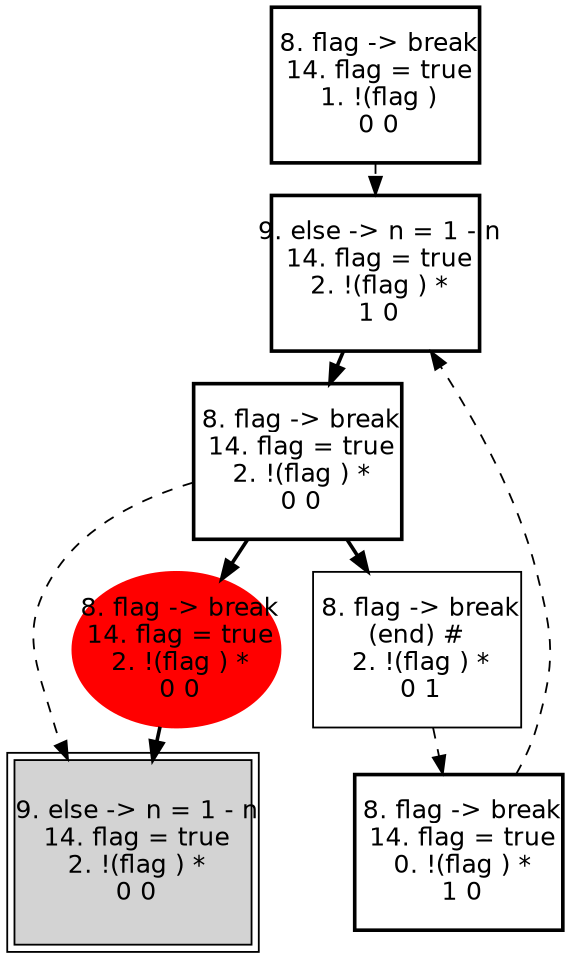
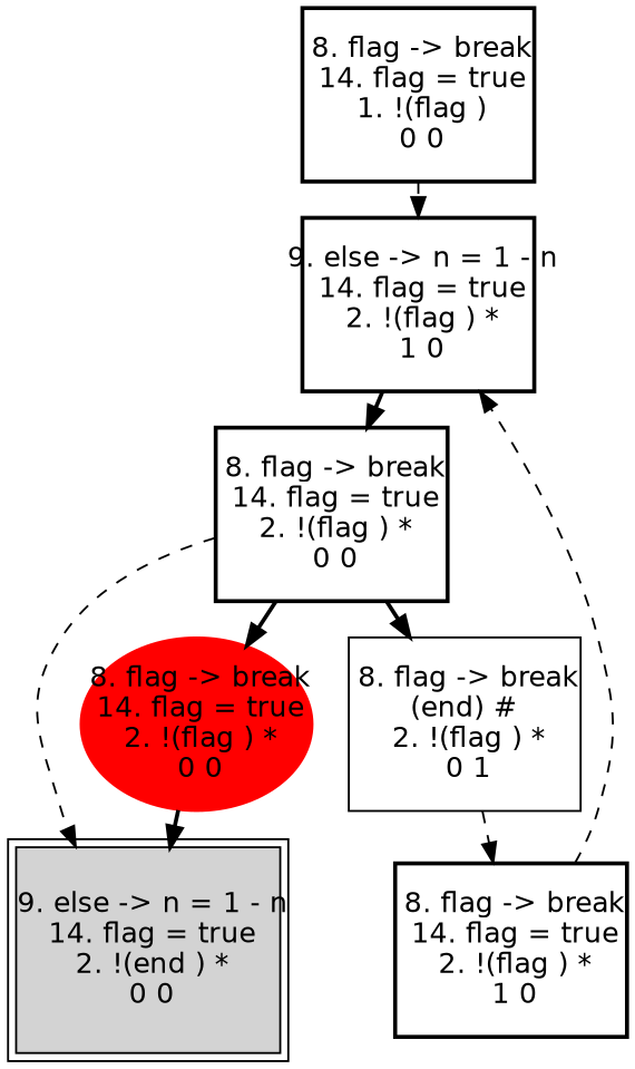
  digraph {
    ranksep=.25
    node [fixedsize=true fontname=Helvetica fontsize=14 shape=box style=bold]
    edge [style=dashed]
    n1 [height=1.2 label=" 8. flag -> break\n 14. flag = true\n 1. !(flag )\n 0 0\n" width=1.6]
    n2 [height=1.2 label=" 9. else -> n = 1 - n\n 14. flag = true\n 2. !(flag ) *\n 1 0\n" width=1.6]
-   n3 [height=1.2 label=" 9. else -> n = 1 - n\n 14. flag = true\n 2. !(flag ) *\n 0 0\n" peripheries=2 style=filled width=1.6]
-   n4 [height=1.2 label=" 8. flag -> break\n 14. flag = true\n 0. !(flag ) *\n 1 0\n" width=1.6]
+   n3 [height=1.2 label=" 9. else -> n = 1 - n\n 14. flag = true\n 2. !(end ) *\n 0 0\n" peripheries=2 style=filled width=1.6]
+   n4 [height=1.2 label=" 8. flag -> break\n 14. flag = true\n 2. !(flag ) *\n 1 0\n" width=1.6]
    n5 [height=1.2 label=" 8. flag -> break\n 14. flag = true\n 2. !(flag ) *\n 0 0\n" width=1.6]
    n6 [height=1.2 label=" 8. flag -> break\n(end) #\n 2. !(flag ) *\n 0 1\n" width=1.6 style=""]
    n7 [color=red height=1.2 label=" 8. flag -> break\n 14. flag = true\n 2. !(flag ) *\n 0 0\n" shape=ellipse style=filled width=1.6]
    n1 -> n2
    n2 -> n5 [style=bold]
    n4 -> n2
    n5 -> n3
    n5 -> n6 [style=bold]
    n5 -> n7 [style=bold]
    n6 -> n4
    n7 -> n3 [style=bold]
  }
